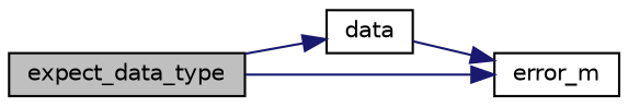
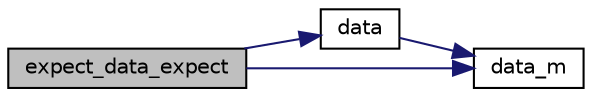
  digraph {
    rankdir=LR
    node [color=black fillcolor=white fontname=Helvetica fontsize=10 shape=record style=filled]
    edge [color=midnightblue fontname=Helvetica fontsize=10 labelfontname=Helvetica labelfontsize=10 style=solid]
-   n1 [fillcolor=grey75 fontcolor=black height=0.2 label=expect_data_type width=0.4]
+   n1 [fillcolor=grey75 fontcolor=black height=0.2 label=expect_data_expect width=0.4]
    n2 [height=0.2 label=data width=0.4]
-   n3 [height=0.2 label=error_m width=0.4]
+   n3 [height=0.2 label=data_m width=0.4]
    n1 -> n2
    n1 -> n3
    n2 -> n3
  }
